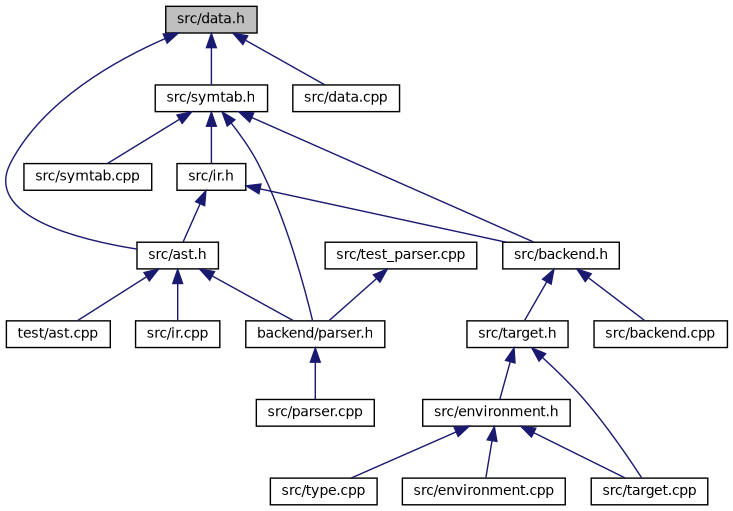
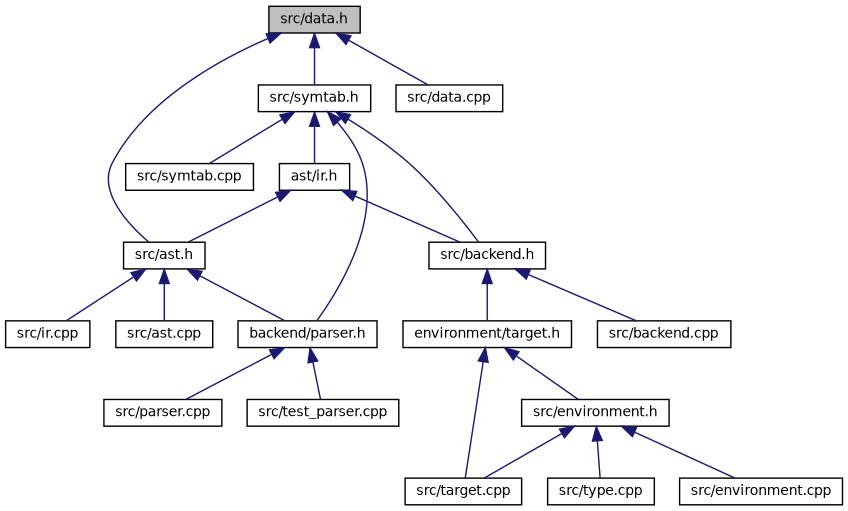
  digraph {
    node [color=black fillcolor=white fontname=Helvetica fontsize=10 shape=record style=filled]
    edge [color=midnightblue dir=back fontname=Helvetica fontsize=10 labelfontname=Helvetica labelfontsize=10 style=solid]
    n1 [fillcolor=grey75 fontcolor=black height=0.2 label="src/data.h" width=0.4]
    n2 [height=0.2 label="src/symtab.h" width=0.4]
    n3 [height=0.2 label="src/ast.h" width=0.4]
    n4 [height=0.2 label="src/data.cpp" width=0.4]
    n5 [height=0.2 label="backend/parser.h" width=0.4]
-   n6 [height=0.2 label="src/ir.h" width=0.4]
+   n6 [height=0.2 label="ast/ir.h" width=0.4]
    n7 [height=0.2 label="src/backend.h" width=0.4]
    n8 [height=0.2 label="src/symtab.cpp" width=0.4]
-   n9 [height=0.2 label="test/ast.cpp" width=0.4]
+   n9 [height=0.2 label="src/ast.cpp" width=0.4]
    n10 [height=0.2 label="src/ir.cpp" width=0.4]
    n11 [height=0.2 label="src/parser.cpp" width=0.4]
    n12 [height=0.2 label="src/test_parser.cpp" width=0.4]
    n13 [height=0.2 label="src/backend.cpp" width=0.4]
-   n14 [height=0.2 label="src/target.h" width=0.4]
+   n14 [height=0.2 label="environment/target.h" width=0.4]
    n15 [height=0.2 label="src/environment.h" width=0.4]
    n16 [height=0.2 label="src/target.cpp" width=0.4]
    n17 [height=0.2 label="src/environment.cpp" width=0.4]
    n18 [height=0.2 label="src/type.cpp" width=0.4]
    n1 -> n2
    n1 -> n3
    n1 -> n4
    n2 -> n5
    n2 -> n6
    n2 -> n7
    n2 -> n8
    n3 -> n5
    n3 -> n9
    n3 -> n10
    n5 -> n11
-   n12 -> n5
+   n5 -> n12
    n6 -> n3
    n6 -> n7
    n7 -> n13
    n7 -> n14
    n14 -> n15
    n14 -> n16
    n15 -> n16
    n15 -> n17
    n15 -> n18
  }
